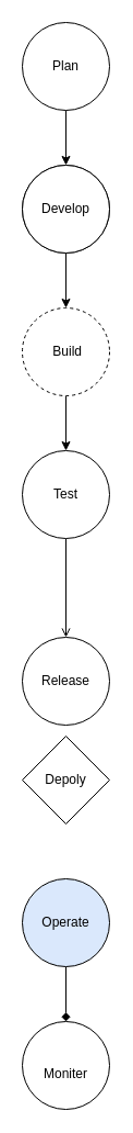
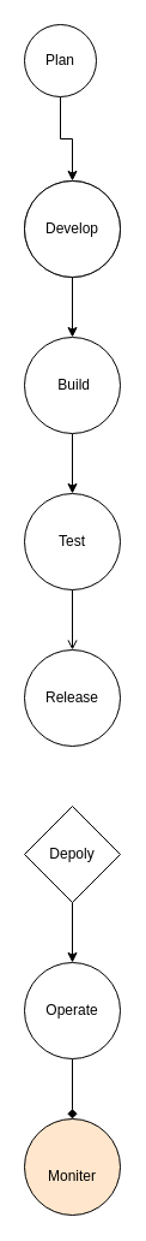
  <mxCell id="0" />
  <mxCell id="1" parent="0" />
  <mxCell id="2" value="" style="edgeStyle=orthogonalEdgeStyle;rounded=0;orthogonalLoop=1;jettySize=auto;html=1;" parent="1" source="3" target="6" edge="1"><mxGeometry relative="1" as="geometry" /></mxCell>
- <mxCell id="3" value="Plan" style="ellipse;whiteSpace=wrap;html=1;aspect=fixed;direction=south;" parent="1" vertex="1"><mxGeometry x="20" y="20" width="80" height="80" as="geometry" /></mxCell>
+ <mxCell id="3" value="Plan" style="ellipse;whiteSpace=wrap;html=1;aspect=fixed;direction=south;" parent="1" vertex="1"><mxGeometry x="20" y="20" width="60" height="60" as="geometry" /></mxCell>
  <mxCell id="4" value="Develop" style="ellipse;whiteSpace=wrap;html=1;aspect=fixed;" parent="1" vertex="1"><mxGeometry x="20" y="150" width="80" height="80" as="geometry" /></mxCell>
  <mxCell id="5" value="" style="edgeStyle=orthogonalEdgeStyle;rounded=0;orthogonalLoop=1;jettySize=auto;html=1;" edge="1" parent="1" source="6" target="8"><mxGeometry relative="1" as="geometry" /></mxCell>
  <mxCell id="6" value="Develop" style="ellipse;whiteSpace=wrap;html=1;" parent="1" vertex="1"><mxGeometry x="20" y="150" width="80" height="80" as="geometry" /></mxCell>
  <mxCell id="7" value="" style="edgeStyle=orthogonalEdgeStyle;rounded=0;orthogonalLoop=1;jettySize=auto;html=1;" edge="1" parent="1" source="8" target="10"><mxGeometry relative="1" as="geometry" /></mxCell>
- <mxCell id="8" value="&amp;nbsp;Build" style="ellipse;whiteSpace=wrap;html=1;dashed=1;" vertex="1" parent="1"><mxGeometry x="20" y="280" width="80" height="80" as="geometry" /></mxCell>
+ <mxCell id="8" value="&amp;nbsp;Build" style="ellipse;whiteSpace=wrap;html=1;" vertex="1" parent="1"><mxGeometry x="20" y="280" width="80" height="80" as="geometry" /></mxCell>
  <mxCell id="9" value="" style="edgeStyle=orthogonalEdgeStyle;rounded=0;orthogonalLoop=1;jettySize=auto;html=1;endArrow=open;" edge="1" parent="1" source="10" target="11"><mxGeometry relative="1" as="geometry" /></mxCell>
  <mxCell id="10" value="Test" style="ellipse;whiteSpace=wrap;html=1;" vertex="1" parent="1"><mxGeometry x="20" y="410" width="80" height="80" as="geometry" /></mxCell>
- <mxCell id="11" value="Release" style="ellipse;whiteSpace=wrap;html=1;" vertex="1" parent="1"><mxGeometry x="20" y="580" width="80" height="80" as="geometry" /></mxCell>
+ <mxCell id="11" value="Release" style="ellipse;whiteSpace=wrap;html=1;" vertex="1" parent="1"><mxGeometry x="20" y="540" width="80" height="80" as="geometry" /></mxCell>
+ <mxCell id="12" value="" style="edgeStyle=orthogonalEdgeStyle;rounded=0;orthogonalLoop=1;jettySize=auto;html=1;" edge="1" parent="1" source="13" target="15"><mxGeometry relative="1" as="geometry" /></mxCell>
  <mxCell id="13" value="Depoly" style="rhombus;whiteSpace=wrap;html=1;" vertex="1" parent="1"><mxGeometry x="20" y="670" width="80" height="80" as="geometry" /></mxCell>
  <mxCell id="14" value="" style="edgeStyle=orthogonalEdgeStyle;rounded=0;orthogonalLoop=1;jettySize=auto;html=1;endArrow=diamond;" edge="1" parent="1" source="15" target="16"><mxGeometry relative="1" as="geometry" /></mxCell>
- <mxCell id="15" value="Operate" style="ellipse;whiteSpace=wrap;html=1;fillColor=#dae8fc;" vertex="1" parent="1"><mxGeometry x="20" y="800" width="80" height="80" as="geometry" /></mxCell>
- <mxCell id="16" value="&lt;div&gt;&lt;br&gt;&lt;/div&gt;&lt;div&gt;Moniter&lt;/div&gt;" style="ellipse;whiteSpace=wrap;html=1;" vertex="1" parent="1"><mxGeometry x="20" y="930" width="80" height="80" as="geometry" /></mxCell>
+ <mxCell id="15" value="Operate" style="ellipse;whiteSpace=wrap;html=1;" vertex="1" parent="1"><mxGeometry x="20" y="800" width="80" height="80" as="geometry" /></mxCell>
+ <mxCell id="16" value="&lt;div&gt;&lt;br&gt;&lt;/div&gt;&lt;div&gt;Moniter&lt;/div&gt;" style="ellipse;whiteSpace=wrap;html=1;fillColor=#ffe6cc;" vertex="1" parent="1"><mxGeometry x="20" y="930" width="80" height="80" as="geometry" /></mxCell>
